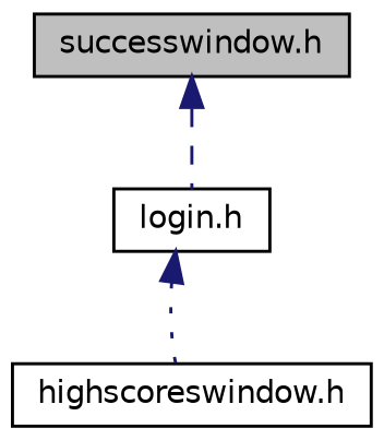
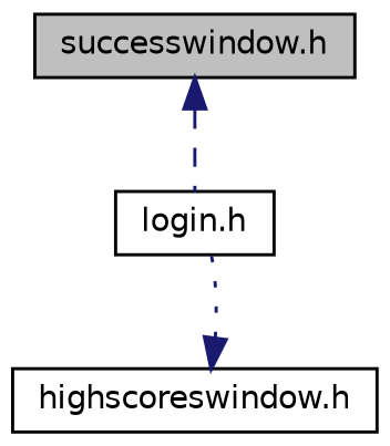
  digraph {
    node [color=black fillcolor=white fontname=Helvetica fontsize=10 shape=record style=filled]
    edge [color=midnightblue dir=back fontname=Helvetica fontsize=10 labelfontname=Helvetica labelfontsize=10]
    n1 [fillcolor=grey75 fontcolor=black height=0.2 label="successwindow.h" width=0.4]
    n2 [height=0.2 label="login.h" width=0.4]
    n3 [height=0.2 label="highscoreswindow.h" width=0.4]
    n1 -> n2 [style=dashed]
-   n2 -> n3 [style=dotted]
+   n3 -> n2 [style=dotted]
  }
